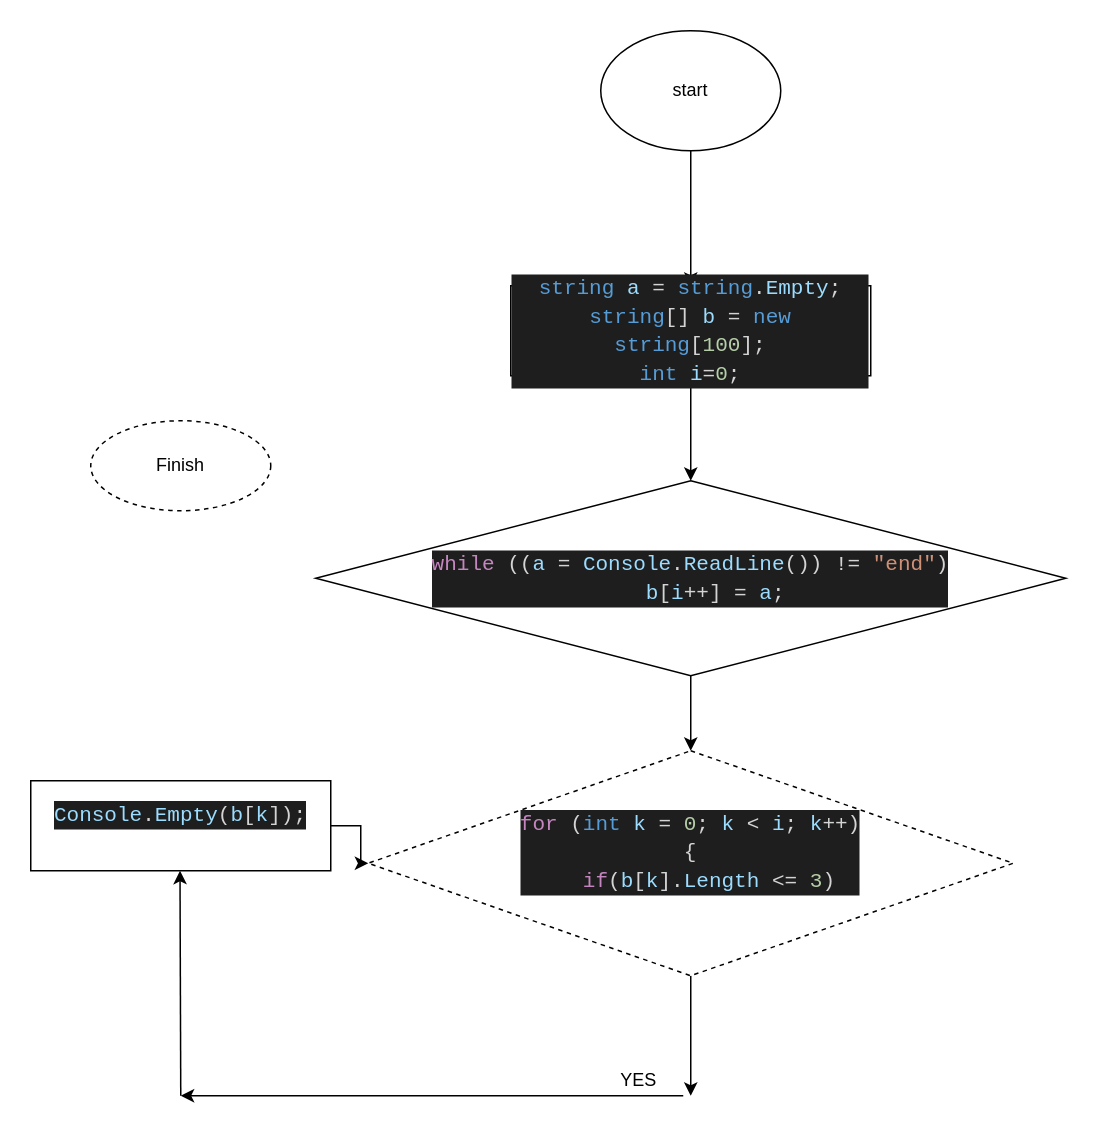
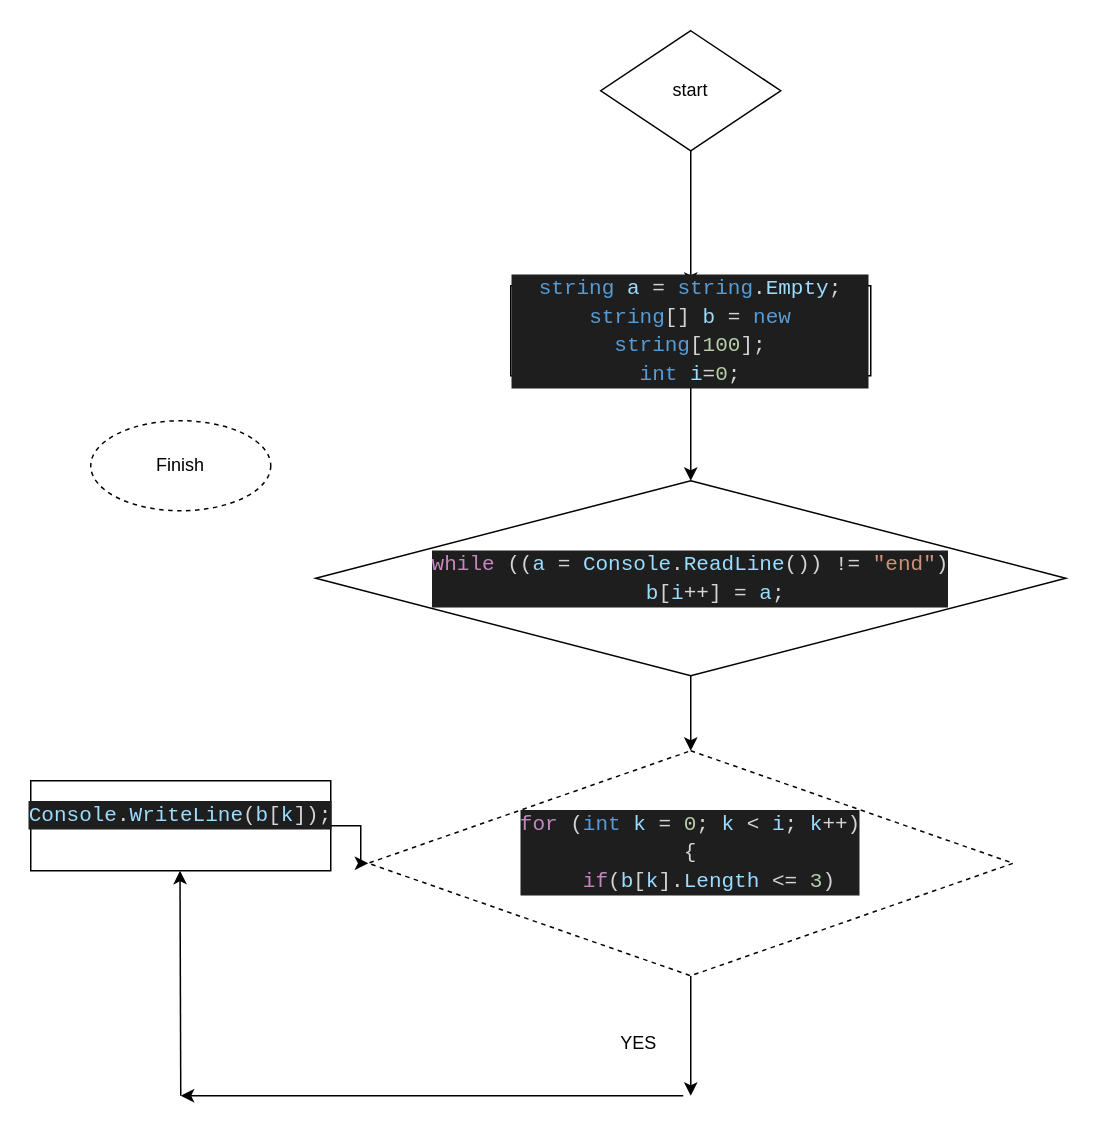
  <mxCell id="0" />
  <mxCell id="1" parent="0" />
  <mxCell id="2" value="" style="edgeStyle=orthogonalEdgeStyle;rounded=0;orthogonalLoop=1;jettySize=auto;html=1;" parent="1" source="3" target="5" edge="1"><mxGeometry relative="1" as="geometry" /></mxCell>
- <mxCell id="3" value="start" style="ellipse;whiteSpace=wrap;html=1;" parent="1" vertex="1"><mxGeometry x="400" y="20" width="120" height="80" as="geometry" /></mxCell>
+ <mxCell id="3" value="start" style="rhombus;whiteSpace=wrap;html=1;" parent="1" vertex="1"><mxGeometry x="400" y="20" width="120" height="80" as="geometry" /></mxCell>
  <mxCell id="4" value="" style="edgeStyle=orthogonalEdgeStyle;rounded=0;orthogonalLoop=1;jettySize=auto;html=1;" parent="1" source="5" target="7" edge="1"><mxGeometry relative="1" as="geometry" /></mxCell>
  <mxCell id="5" value="&lt;div style=&quot;color: rgb(212, 212, 212); background-color: rgb(30, 30, 30); font-family: Consolas, &amp;quot;Courier New&amp;quot;, monospace; font-size: 14px; line-height: 19px;&quot;&gt;&lt;div&gt;&lt;span style=&quot;color: #569cd6;&quot;&gt;string&lt;/span&gt; &lt;span style=&quot;color: #9cdcfe;&quot;&gt;a&lt;/span&gt; = &lt;span style=&quot;color: #569cd6;&quot;&gt;string&lt;/span&gt;.&lt;span style=&quot;color: #9cdcfe;&quot;&gt;Empty&lt;/span&gt;;&lt;/div&gt;&lt;div&gt;&lt;span style=&quot;color: #569cd6;&quot;&gt;string&lt;/span&gt;[] &lt;span style=&quot;color: #9cdcfe;&quot;&gt;b&lt;/span&gt; = &lt;span style=&quot;color: #569cd6;&quot;&gt;new&lt;/span&gt; &lt;span style=&quot;color: #569cd6;&quot;&gt;string&lt;/span&gt;[&lt;span style=&quot;color: #b5cea8;&quot;&gt;100&lt;/span&gt;];&lt;/div&gt;&lt;div&gt;&lt;span style=&quot;color: #569cd6;&quot;&gt;int&lt;/span&gt; &lt;span style=&quot;color: #9cdcfe;&quot;&gt;i&lt;/span&gt;=&lt;span style=&quot;color: #b5cea8;&quot;&gt;0&lt;/span&gt;;&lt;/div&gt;&lt;/div&gt;" style="whiteSpace=wrap;html=1;" parent="1" vertex="1"><mxGeometry x="340" y="190" width="240" height="60" as="geometry" /></mxCell>
  <mxCell id="6" value="" style="edgeStyle=orthogonalEdgeStyle;rounded=0;orthogonalLoop=1;jettySize=auto;html=1;" parent="1" source="7" target="9" edge="1"><mxGeometry relative="1" as="geometry" /></mxCell>
  <mxCell id="7" value="&lt;div style=&quot;color: rgb(212, 212, 212); background-color: rgb(30, 30, 30); font-family: Consolas, &amp;quot;Courier New&amp;quot;, monospace; font-size: 14px; line-height: 19px;&quot;&gt;&lt;div&gt;&lt;span style=&quot;color: #c586c0;&quot;&gt;while&lt;/span&gt; ((&lt;span style=&quot;color: #9cdcfe;&quot;&gt;a&lt;/span&gt; = &lt;span style=&quot;color: #9cdcfe;&quot;&gt;Console&lt;/span&gt;.&lt;span style=&quot;color: #9cdcfe;&quot;&gt;ReadLine&lt;/span&gt;()) != &lt;span style=&quot;color: #ce9178;&quot;&gt;&quot;end&quot;&lt;/span&gt;) &lt;/div&gt;&lt;div&gt;&amp;nbsp; &amp;nbsp; &lt;span style=&quot;color: #9cdcfe;&quot;&gt;b&lt;/span&gt;[&lt;span style=&quot;color: #9cdcfe;&quot;&gt;i&lt;/span&gt;++] = &lt;span style=&quot;color: #9cdcfe;&quot;&gt;a&lt;/span&gt;; &lt;/div&gt;&lt;/div&gt;" style="rhombus;whiteSpace=wrap;html=1;" parent="1" vertex="1"><mxGeometry x="210" y="320" width="500" height="130" as="geometry" /></mxCell>
  <mxCell id="8" value="" style="edgeStyle=orthogonalEdgeStyle;rounded=0;orthogonalLoop=1;jettySize=auto;html=1;exitX=0.5;exitY=1;exitDx=0;exitDy=0;" parent="1" source="9" edge="1"><mxGeometry relative="1" as="geometry"><mxPoint x="460" y="730" as="targetPoint" /></mxGeometry></mxCell>
  <mxCell id="9" value="&#10;&lt;div style=&quot;color: rgb(212, 212, 212); background-color: rgb(30, 30, 30); font-family: Consolas, &amp;quot;Courier New&amp;quot;, monospace; font-weight: normal; font-size: 14px; line-height: 19px;&quot;&gt;&lt;div&gt;&lt;span style=&quot;color: #c586c0;&quot;&gt;for&lt;/span&gt;&lt;span style=&quot;color: #d4d4d4;&quot;&gt; (&lt;/span&gt;&lt;span style=&quot;color: #569cd6;&quot;&gt;int&lt;/span&gt;&lt;span style=&quot;color: #d4d4d4;&quot;&gt; &lt;/span&gt;&lt;span style=&quot;color: #9cdcfe;&quot;&gt;k&lt;/span&gt;&lt;span style=&quot;color: #d4d4d4;&quot;&gt; &lt;/span&gt;&lt;span style=&quot;color: #d4d4d4;&quot;&gt;=&lt;/span&gt;&lt;span style=&quot;color: #d4d4d4;&quot;&gt; &lt;/span&gt;&lt;span style=&quot;color: #b5cea8;&quot;&gt;0&lt;/span&gt;&lt;span style=&quot;color: #d4d4d4;&quot;&gt;; &lt;/span&gt;&lt;span style=&quot;color: #9cdcfe;&quot;&gt;k&lt;/span&gt;&lt;span style=&quot;color: #d4d4d4;&quot;&gt; &lt;/span&gt;&lt;span style=&quot;color: #d4d4d4;&quot;&gt;&amp;lt;&lt;/span&gt;&lt;span style=&quot;color: #d4d4d4;&quot;&gt; &lt;/span&gt;&lt;span style=&quot;color: #9cdcfe;&quot;&gt;i&lt;/span&gt;&lt;span style=&quot;color: #d4d4d4;&quot;&gt;; &lt;/span&gt;&lt;span style=&quot;color: #9cdcfe;&quot;&gt;k&lt;/span&gt;&lt;span style=&quot;color: #d4d4d4;&quot;&gt;++&lt;/span&gt;&lt;span style=&quot;color: #d4d4d4;&quot;&gt;)&lt;/span&gt;&lt;/div&gt;&lt;div&gt;&lt;span style=&quot;color: #d4d4d4;&quot;&gt;{&lt;/span&gt;&lt;/div&gt;&lt;div&gt;&lt;span style=&quot;color: #d4d4d4;&quot;&gt;&amp;nbsp; &amp;nbsp;&lt;/span&gt;&lt;span style=&quot;color: #c586c0;&quot;&gt;if&lt;/span&gt;&lt;span style=&quot;color: #d4d4d4;&quot;&gt;(&lt;/span&gt;&lt;span style=&quot;color: #9cdcfe;&quot;&gt;b&lt;/span&gt;&lt;span style=&quot;color: #d4d4d4;&quot;&gt;[&lt;/span&gt;&lt;span style=&quot;color: #9cdcfe;&quot;&gt;k&lt;/span&gt;&lt;span style=&quot;color: #d4d4d4;&quot;&gt;]&lt;/span&gt;&lt;span style=&quot;color: #d4d4d4;&quot;&gt;.&lt;/span&gt;&lt;span style=&quot;color: #9cdcfe;&quot;&gt;Length&lt;/span&gt;&lt;span style=&quot;color: #d4d4d4;&quot;&gt; &lt;/span&gt;&lt;span style=&quot;color: #d4d4d4;&quot;&gt;&amp;lt;=&lt;/span&gt;&lt;span style=&quot;color: #d4d4d4;&quot;&gt; &lt;/span&gt;&lt;span style=&quot;color: #b5cea8;&quot;&gt;3&lt;/span&gt;&lt;span style=&quot;color: #d4d4d4;&quot;&gt;)&lt;/span&gt;&lt;/div&gt;&lt;/div&gt;&#10;&#10;" style="rhombus;whiteSpace=wrap;html=1;dashed=1;" parent="1" vertex="1"><mxGeometry x="245" y="500" width="430" height="150" as="geometry" /></mxCell>
- <mxCell id="10" value="YES" style="text;html=1;align=center;verticalAlign=middle;resizable=0;points=[];autosize=1;strokeColor=none;fillColor=none;" parent="1" vertex="1"><mxGeometry x="400" y="705" width="50" height="30" as="geometry" /></mxCell>
+ <mxCell id="10" value="YES" style="text;html=1;align=center;verticalAlign=middle;resizable=0;points=[];autosize=1;strokeColor=none;fillColor=none;" parent="1" vertex="1"><mxGeometry x="400" y="680" width="50" height="30" as="geometry" /></mxCell>
  <mxCell id="11" value="" style="edgeStyle=orthogonalEdgeStyle;rounded=0;orthogonalLoop=1;jettySize=auto;html=1;" parent="1" source="12" target="9" edge="1"><mxGeometry relative="1" as="geometry" /></mxCell>
- <mxCell id="12" value="&#10;&lt;div style=&quot;color: rgb(212, 212, 212); background-color: rgb(30, 30, 30); font-family: Consolas, &amp;quot;Courier New&amp;quot;, monospace; font-weight: normal; font-size: 14px; line-height: 19px;&quot;&gt;&lt;div&gt;&lt;span style=&quot;color: #9cdcfe;&quot;&gt;Console&lt;/span&gt;&lt;span style=&quot;color: #d4d4d4;&quot;&gt;.&lt;/span&gt;&lt;span style=&quot;color: #9cdcfe;&quot;&gt;Empty&lt;/span&gt;&lt;span style=&quot;color: #d4d4d4;&quot;&gt;(&lt;/span&gt;&lt;span style=&quot;color: #9cdcfe;&quot;&gt;b&lt;/span&gt;&lt;span style=&quot;color: #d4d4d4;&quot;&gt;[&lt;/span&gt;&lt;span style=&quot;color: #9cdcfe;&quot;&gt;k&lt;/span&gt;&lt;span style=&quot;color: #d4d4d4;&quot;&gt;]);&lt;/span&gt;&lt;/div&gt;&lt;/div&gt;&#10;&#10;" style="whiteSpace=wrap;html=1;" parent="1" vertex="1"><mxGeometry x="20" y="520" width="200" height="60" as="geometry" /></mxCell>
+ <mxCell id="12" value="&#10;&lt;div style=&quot;color: rgb(212, 212, 212); background-color: rgb(30, 30, 30); font-family: Consolas, &amp;quot;Courier New&amp;quot;, monospace; font-weight: normal; font-size: 14px; line-height: 19px;&quot;&gt;&lt;div&gt;&lt;span style=&quot;color: #9cdcfe;&quot;&gt;Console&lt;/span&gt;&lt;span style=&quot;color: #d4d4d4;&quot;&gt;.&lt;/span&gt;&lt;span style=&quot;color: #9cdcfe;&quot;&gt;WriteLine&lt;/span&gt;&lt;span style=&quot;color: #d4d4d4;&quot;&gt;(&lt;/span&gt;&lt;span style=&quot;color: #9cdcfe;&quot;&gt;b&lt;/span&gt;&lt;span style=&quot;color: #d4d4d4;&quot;&gt;[&lt;/span&gt;&lt;span style=&quot;color: #9cdcfe;&quot;&gt;k&lt;/span&gt;&lt;span style=&quot;color: #d4d4d4;&quot;&gt;]);&lt;/span&gt;&lt;/div&gt;&lt;/div&gt;&#10;&#10;" style="whiteSpace=wrap;html=1;" parent="1" vertex="1"><mxGeometry x="20" y="520" width="200" height="60" as="geometry" /></mxCell>
  <mxCell id="13" value="Finish" style="ellipse;whiteSpace=wrap;html=1;dashed=1;" parent="1" vertex="1"><mxGeometry x="60" y="280" width="120" height="60" as="geometry" /></mxCell>
  <mxCell id="14" value="" style="endArrow=classic;html=1;rounded=0;exitX=0;exitY=0.5;exitDx=0;exitDy=0;" parent="1" edge="1"><mxGeometry width="50" height="50" relative="1" as="geometry"><mxPoint x="455" y="730" as="sourcePoint" /><mxPoint x="120" y="730" as="targetPoint" /></mxGeometry></mxCell>
  <mxCell id="15" value="" style="endArrow=classic;html=1;rounded=0;" parent="1" edge="1"><mxGeometry width="50" height="50" relative="1" as="geometry"><mxPoint x="120" y="730" as="sourcePoint" /><mxPoint x="119.5" y="580" as="targetPoint" /></mxGeometry></mxCell>
